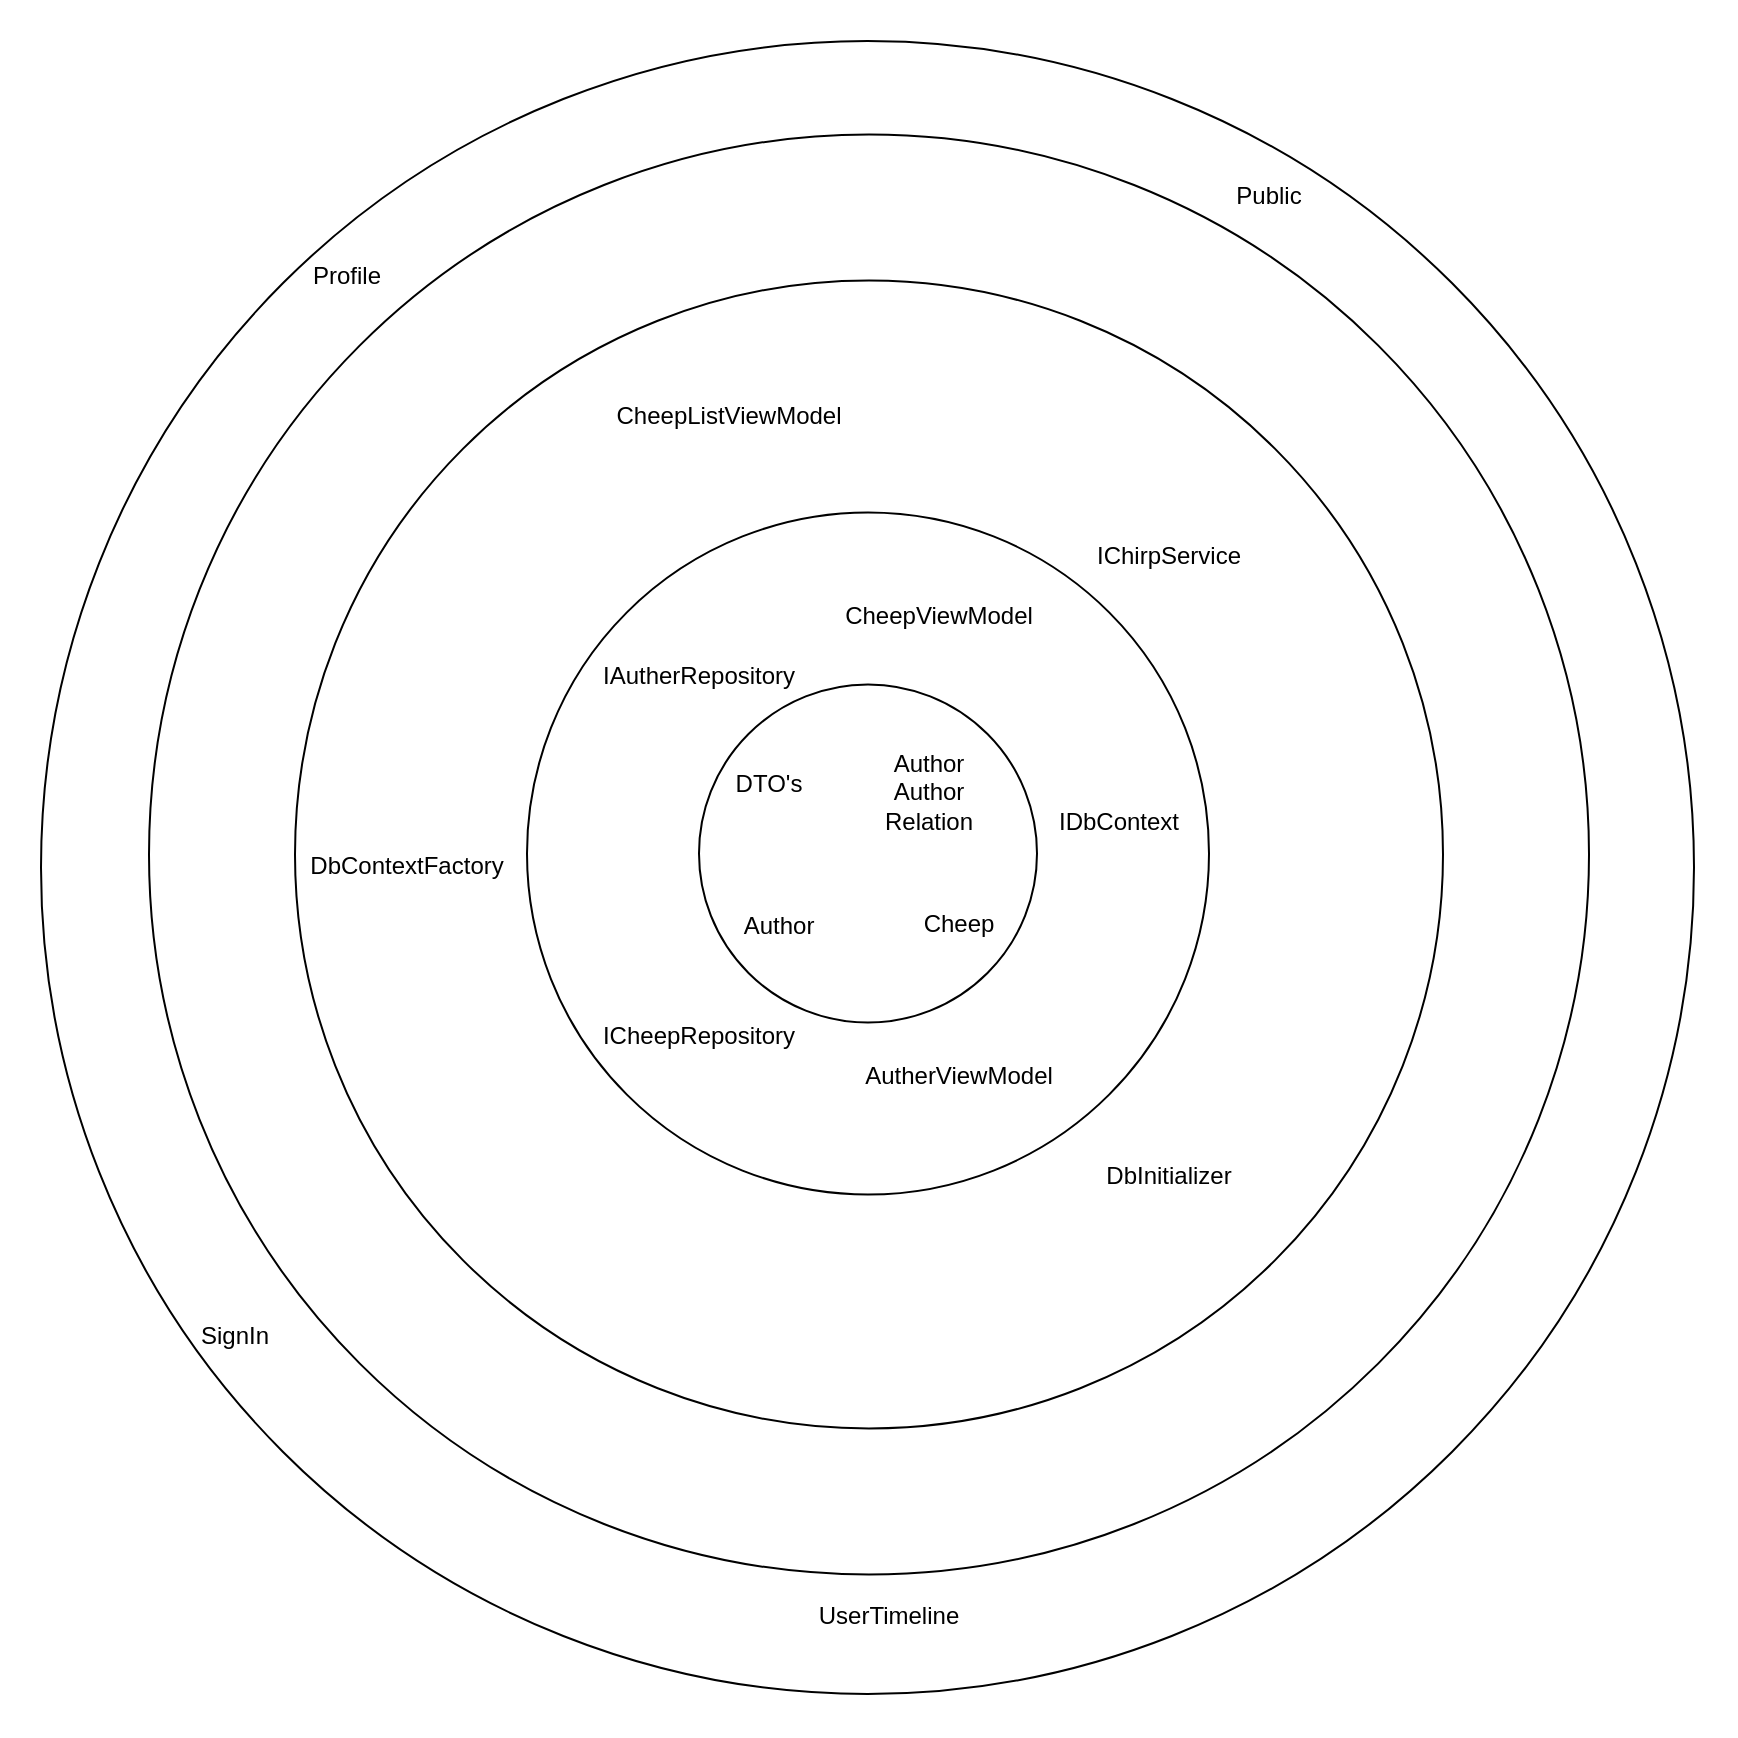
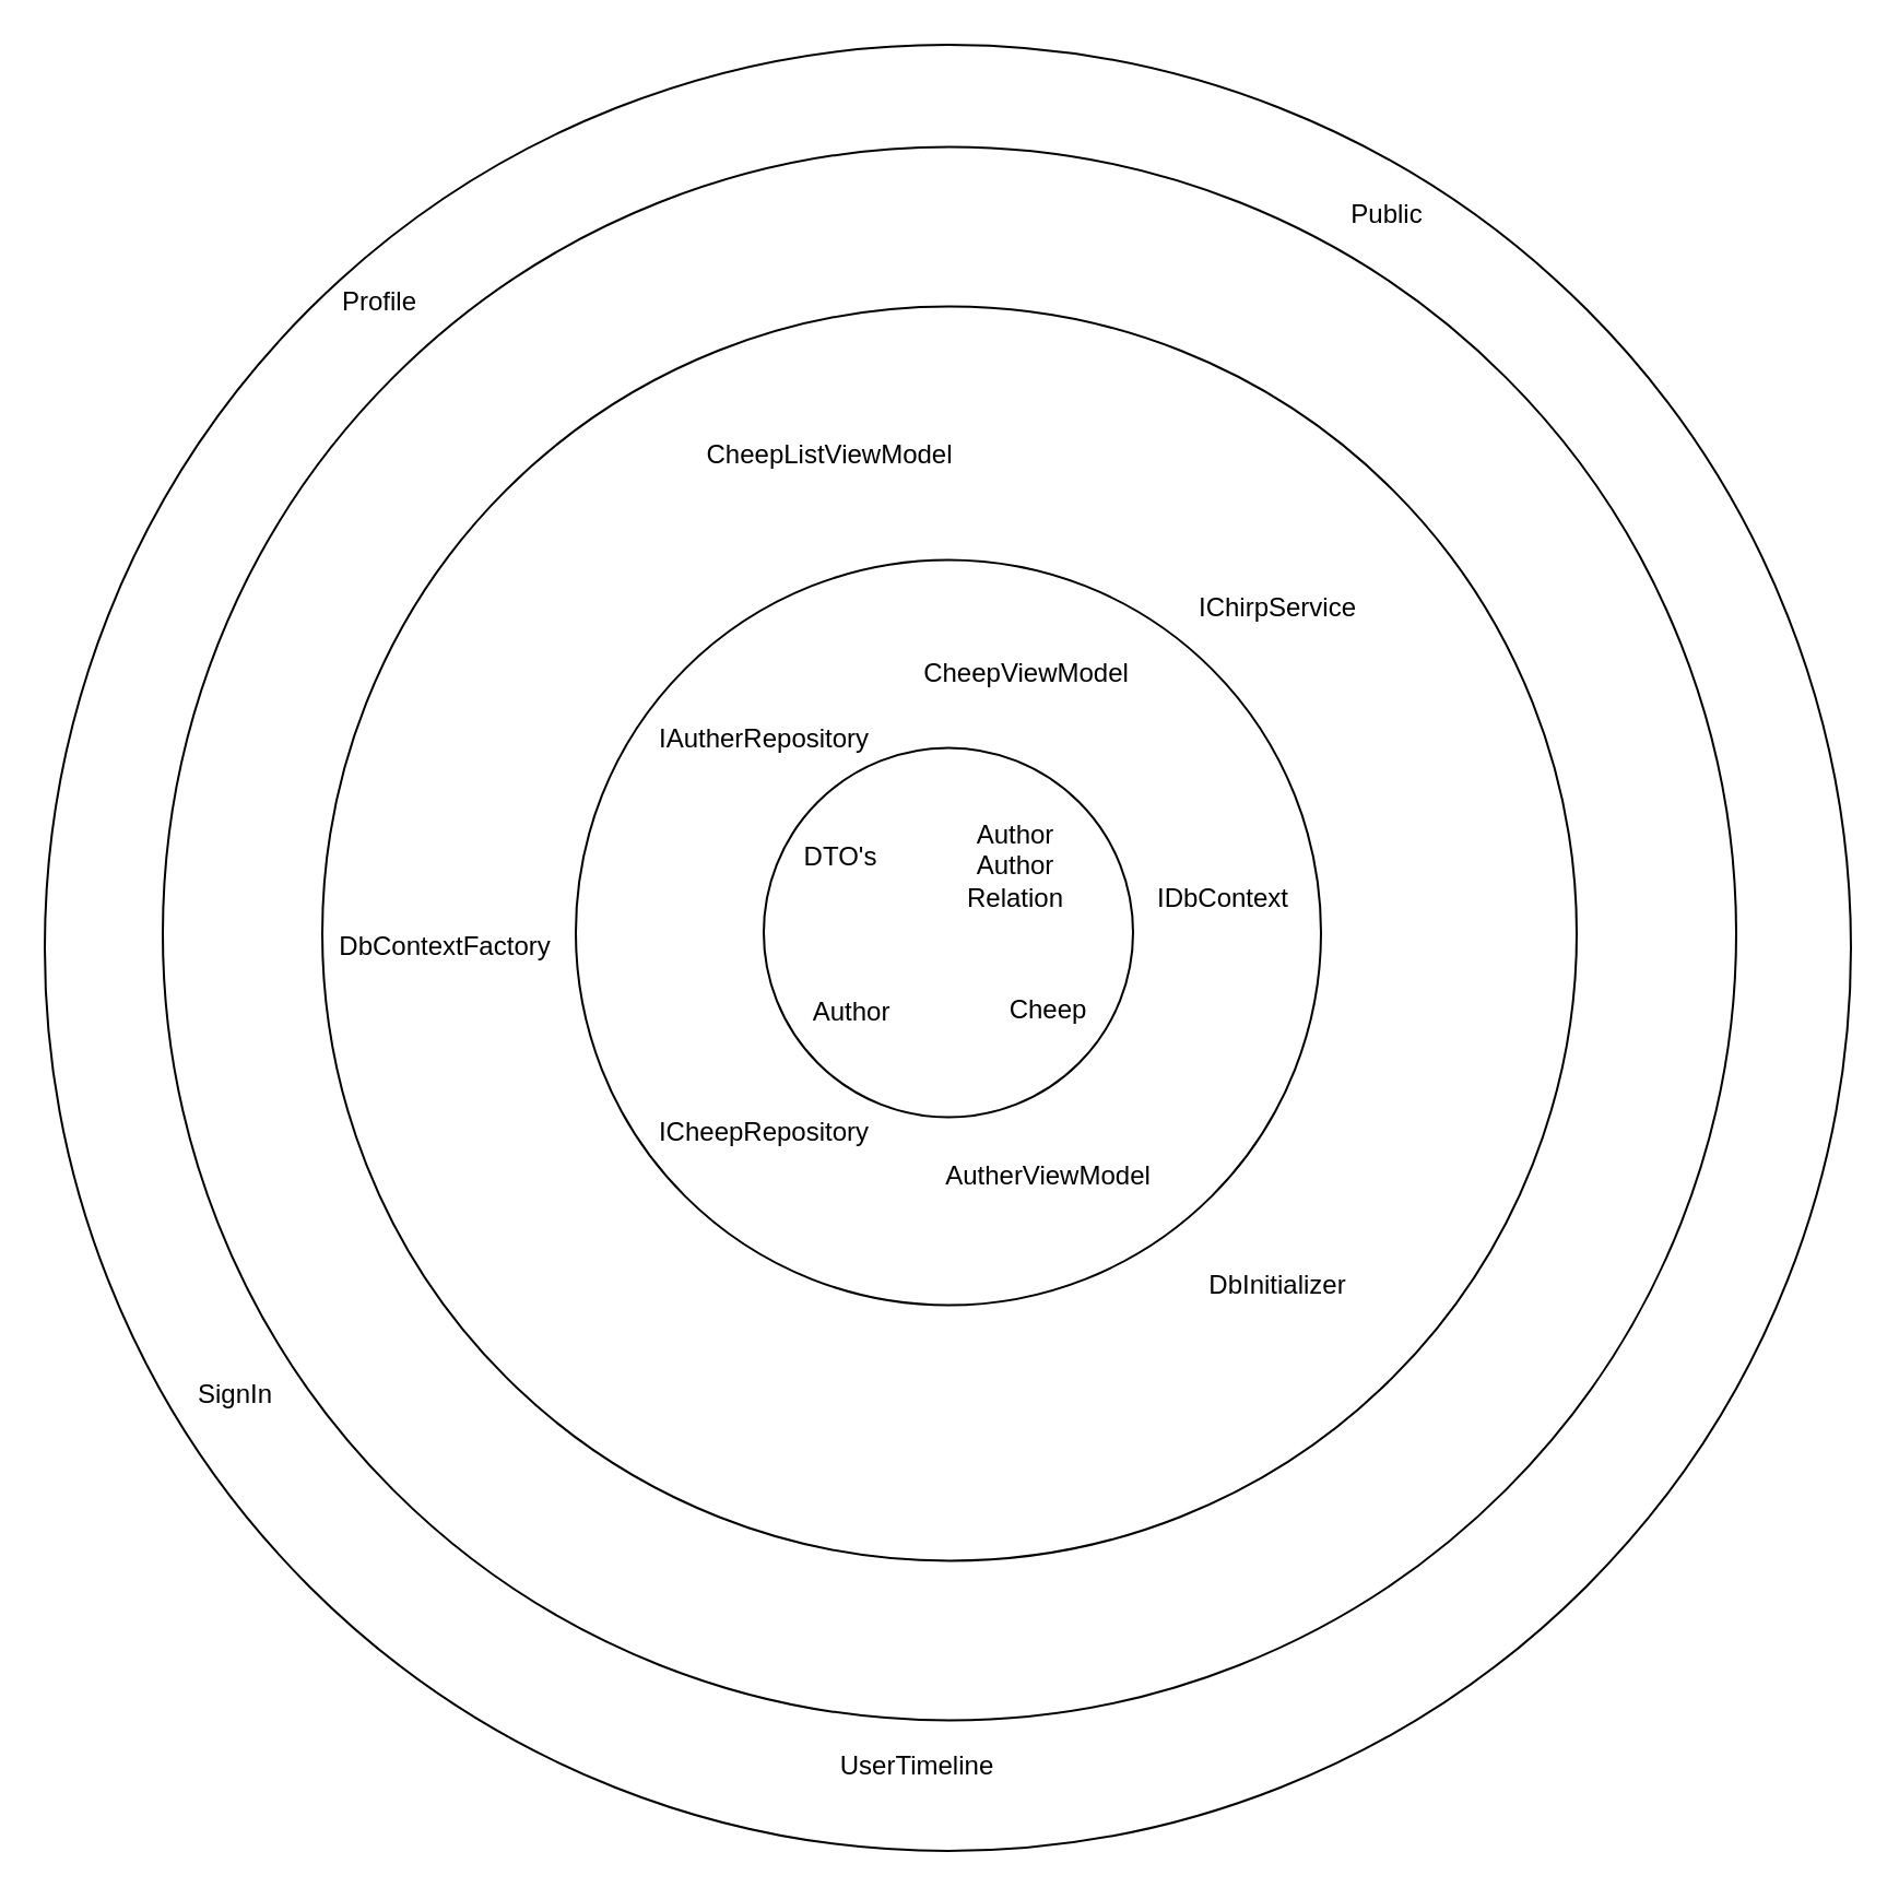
  <mxCell id="0" />
  <mxCell id="1" parent="0" />
  <mxCell id="2" value="" style="ellipse;whiteSpace=wrap;html=1;aspect=fixed;" vertex="1" parent="1"><mxGeometry x="20" width="826.5" height="826.5" as="geometry" y="20" /></mxCell>
  <mxCell id="3" value="" style="ellipse;whiteSpace=wrap;html=1;aspect=fixed;" vertex="1" parent="1"><mxGeometry x="74" y="66.75" width="720" height="720" as="geometry" /></mxCell>
  <mxCell id="4" value="" style="ellipse;whiteSpace=wrap;html=1;aspect=fixed;" vertex="1" parent="1"><mxGeometry x="147" y="139.75" width="574" height="574" as="geometry" /></mxCell>
  <mxCell id="5" value="" style="ellipse;whiteSpace=wrap;html=1;aspect=fixed;" vertex="1" parent="1"><mxGeometry x="263" y="255.75" width="341" height="341" as="geometry" /></mxCell>
  <mxCell id="6" value="" style="ellipse;whiteSpace=wrap;html=1;aspect=fixed;" vertex="1" parent="1"><mxGeometry x="349" y="341.75" width="169" height="169" as="geometry" /></mxCell>
  <mxCell id="7" value="IAutherRepository" style="text;html=1;align=center;verticalAlign=middle;resizable=0;points=[];autosize=1;strokeColor=none;fillColor=none;" vertex="1" parent="1"><mxGeometry x="289" y="322.75" width="120" height="30" as="geometry" /></mxCell>
  <mxCell id="8" value="ICheepRepository" style="text;html=1;align=center;verticalAlign=middle;resizable=0;points=[];autosize=1;strokeColor=none;fillColor=none;" vertex="1" parent="1"><mxGeometry x="289" y="502.75" width="120" height="30" as="geometry" /></mxCell>
  <mxCell id="9" value="IDbContext" style="text;html=1;align=center;verticalAlign=middle;resizable=0;points=[];autosize=1;strokeColor=none;fillColor=none;" vertex="1" parent="1"><mxGeometry x="519" y="395.75" width="80" height="30" as="geometry" /></mxCell>
  <mxCell id="10" value="DTO's" style="text;html=1;align=center;verticalAlign=middle;resizable=0;points=[];autosize=1;strokeColor=none;fillColor=none;" vertex="1" parent="1"><mxGeometry x="354" y="376.75" width="60" height="30" as="geometry" /></mxCell>
  <mxCell id="11" value="Author" style="text;html=1;align=center;verticalAlign=middle;resizable=0;points=[];autosize=1;strokeColor=none;fillColor=none;" vertex="1" parent="1"><mxGeometry x="359" y="448.25" width="60" height="30" as="geometry" /></mxCell>
  <mxCell id="12" value="Cheep" style="text;html=1;align=center;verticalAlign=middle;resizable=0;points=[];autosize=1;strokeColor=none;fillColor=none;" vertex="1" parent="1"><mxGeometry x="449" y="446.75" width="60" height="30" as="geometry" /></mxCell>
  <mxCell id="13" value="Author&lt;br&gt;Author&lt;br&gt;Relation" style="text;html=1;align=center;verticalAlign=middle;resizable=0;points=[];autosize=1;strokeColor=none;fillColor=none;" vertex="1" parent="1"><mxGeometry x="429" y="365.75" width="70" height="60" as="geometry" /></mxCell>
  <mxCell id="14" value="IChirpService" style="text;html=1;align=center;verticalAlign=middle;resizable=0;points=[];autosize=1;strokeColor=none;fillColor=none;" vertex="1" parent="1"><mxGeometry x="534" y="262.75" width="100" height="30" as="geometry" /></mxCell>
  <mxCell id="15" value="DbContextFactory" style="text;html=1;align=center;verticalAlign=middle;resizable=0;points=[];autosize=1;strokeColor=none;fillColor=none;" vertex="1" parent="1"><mxGeometry x="143" y="418.25" width="120" height="30" as="geometry" /></mxCell>
  <mxCell id="16" value="DbInitializer" style="text;html=1;align=center;verticalAlign=middle;resizable=0;points=[];autosize=1;strokeColor=none;fillColor=none;" vertex="1" parent="1"><mxGeometry x="539" y="572.75" width="90" height="30" as="geometry" /></mxCell>
  <mxCell id="17" value="CheepViewModel" style="text;html=1;align=center;verticalAlign=middle;resizable=0;points=[];autosize=1;strokeColor=none;fillColor=none;" vertex="1" parent="1"><mxGeometry x="409" y="292.75" width="120" height="30" as="geometry" /></mxCell>
  <mxCell id="18" value="AutherViewModel" style="text;html=1;align=center;verticalAlign=middle;resizable=0;points=[];autosize=1;strokeColor=none;fillColor=none;" vertex="1" parent="1"><mxGeometry x="419" y="522.75" width="120" height="30" as="geometry" /></mxCell>
- <mxCell id="19" value="CheepListViewModel" style="text;html=1;align=center;verticalAlign=middle;resizable=0;points=[];autosize=1;strokeColor=none;fillColor=none;" vertex="1" parent="1"><mxGeometry x="294" y="192.75" width="140" height="30" as="geometry" /></mxCell>
+ <mxCell id="19" value="CheepListViewModel" style="text;html=1;align=center;verticalAlign=middle;resizable=0;points=[];autosize=1;strokeColor=none;fillColor=none;" vertex="1" parent="1"><mxGeometry x="309" y="192.75" width="140" height="30" as="geometry" /></mxCell>
  <mxCell id="20" value="Public" style="text;html=1;align=center;verticalAlign=middle;resizable=0;points=[];autosize=1;strokeColor=none;fillColor=none;" vertex="1" parent="1"><mxGeometry x="604" y="82.75" width="60" height="30" as="geometry" /></mxCell>
- <mxCell id="21" value="UserTimeline" style="text;html=1;align=center;verticalAlign=middle;resizable=0;points=[];autosize=1;strokeColor=none;fillColor=none;" vertex="1" parent="1"><mxGeometry x="399" y="792.75" width="90" height="30" as="geometry" /></mxCell>
+ <mxCell id="21" value="UserTimeline" style="text;html=1;align=center;verticalAlign=middle;resizable=0;points=[];autosize=1;strokeColor=none;fillColor=none;" vertex="1" parent="1"><mxGeometry x="374" y="792.75" width="90" height="30" as="geometry" /></mxCell>
  <mxCell id="22" value="Profile" style="text;html=1;align=center;verticalAlign=middle;resizable=0;points=[];autosize=1;strokeColor=none;fillColor=none;" vertex="1" parent="1"><mxGeometry x="143" y="122.75" width="60" height="30" as="geometry" /></mxCell>
- <mxCell id="23" value="SignIn" style="text;html=1;align=center;verticalAlign=middle;resizable=0;points=[];autosize=1;strokeColor=none;fillColor=none;" vertex="1" parent="1"><mxGeometry x="87" y="652.75" width="60" height="30" as="geometry" /></mxCell>
+ <mxCell id="23" value="SignIn" style="text;html=1;align=center;verticalAlign=middle;resizable=0;points=[];autosize=1;strokeColor=none;fillColor=none;" vertex="1" parent="1"><mxGeometry x="77" y="622.75" width="60" height="30" as="geometry" /></mxCell>
